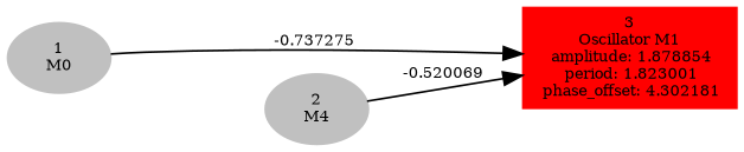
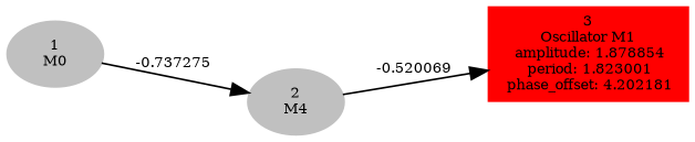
  digraph {
    fontname="DejaVu Serif"
    forcelabels=true
    rankdir=LR
    node [color=grey fontname="DejaVu Serif" fontsize=8 style=filled]
    edge [fontname="DejaVu Serif" fontsize=8]
    n1 [label=<1<BR/>M0>]
-   n2 [color=red label=<3<BR />Oscillator M1<BR /> amplitude: 1.878854<BR /> period: 1.823001<BR /> phase_offset: 4.302181> shape=box]
+   n2 [color=red label=<3<BR />Oscillator M1<BR /> amplitude: 1.878854<BR /> period: 1.823001<BR /> phase_offset: 4.202181> shape=box]
    n3 [label=<2<BR/>M4>]
-   n1 -> n2 [label="-0.737275 "]
+   n1 -> n3 [label="-0.737275 "]
    n3 -> n2 [label="-0.520069 "]
  }
